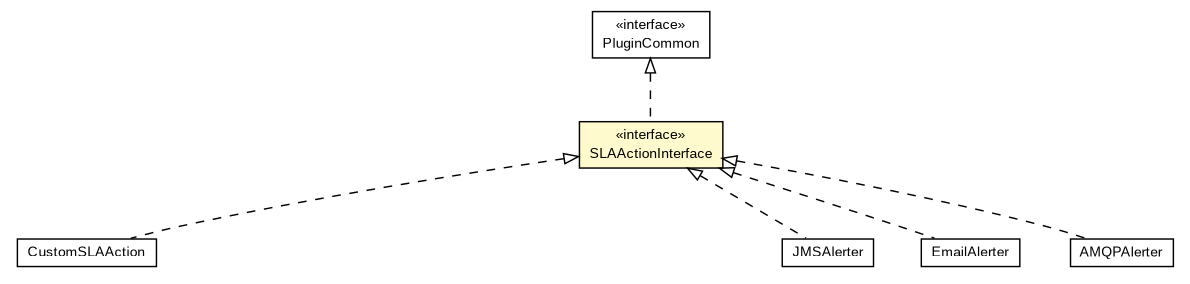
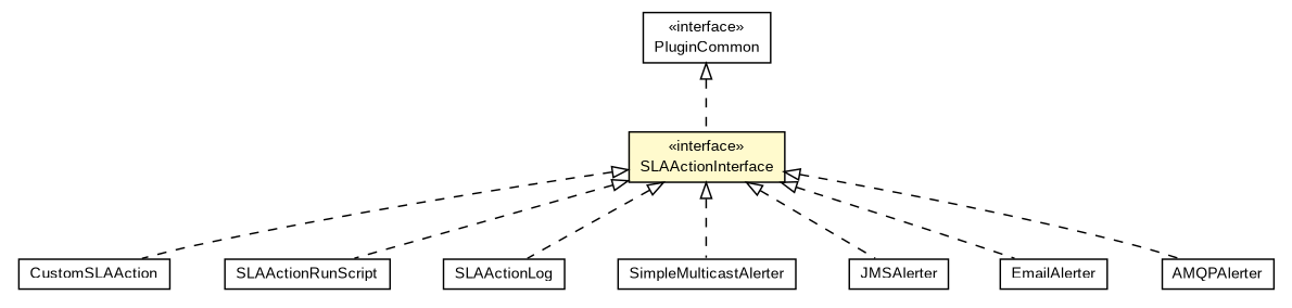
  digraph {
    nodesep=0.25
    ranksep=0.5
    node [fontcolor=black fontname=arial fontsize=10.0 shape=plaintext]
    edge [arrowtail=empty dir=back fontname=arial fontsize=10 headport=p labelfontname=arial labelfontsize=10 style=dashed tailport=p]
    n1 [label=<<table title="org.miloss.fgsms.plugins.CustomSLAAction" border="0" cellborder="1" cellspacing="0" cellpadding="2" port="p" href="../CustomSLAAction.html"> 		<tr><td><table border="0" cellspacing="0" cellpadding="1"> <tr><td align="center" balign="center"> CustomSLAAction </td></tr> 		</table></td></tr> 		</table>>]
    n2 [label=<<table title="org.miloss.fgsms.plugins.PluginCommon" border="0" cellborder="1" cellspacing="0" cellpadding="2" port="p" href="../PluginCommon.html"> 		<tr><td><table border="0" cellspacing="0" cellpadding="1"> <tr><td align="center" balign="center"> &#171;interface&#187; </td></tr> <tr><td align="center" balign="center"> PluginCommon </td></tr> 		</table></td></tr> 		</table>>]
    n3 [label=<<table title="org.miloss.fgsms.plugins.sla.SLAActionInterface" border="0" cellborder="1" cellspacing="0" cellpadding="2" port="p" bgcolor="lemonChiffon" href="./SLAActionInterface.html"> 		<tr><td><table border="0" cellspacing="0" cellpadding="1"> <tr><td align="center" balign="center"> &#171;interface&#187; </td></tr> <tr><td align="center" balign="center"> SLAActionInterface </td></tr> 		</table></td></tr> 		</table>>]
+   n4 [label=<<table title="org.miloss.fgsms.sla.actions.SLAActionRunScript" border="0" cellborder="1" cellspacing="0" cellpadding="2" port="p" href="../../sla/actions/SLAActionRunScript.html"> 		<tr><td><table border="0" cellspacing="0" cellpadding="1"> <tr><td align="center" balign="center"> SLAActionRunScript </td></tr> 		</table></td></tr> 		</table>>]
+   n5 [label=<<table title="org.miloss.fgsms.sla.actions.SLAActionLog" border="0" cellborder="1" cellspacing="0" cellpadding="2" port="p" href="../../sla/actions/SLAActionLog.html"> 		<tr><td><table border="0" cellspacing="0" cellpadding="1"> <tr><td align="center" balign="center"> SLAActionLog </td></tr> 		</table></td></tr> 		</table>>]
+   n6 [label=<<table title="org.miloss.fgsms.sla.actions.SimpleMulticastAlerter" border="0" cellborder="1" cellspacing="0" cellpadding="2" port="p" href="../../sla/actions/SimpleMulticastAlerter.html"> 		<tr><td><table border="0" cellspacing="0" cellpadding="1"> <tr><td align="center" balign="center"> SimpleMulticastAlerter </td></tr> 		</table></td></tr> 		</table>>]
    n7 [label=<<table title="org.miloss.fgsms.sla.actions.JMSAlerter" border="0" cellborder="1" cellspacing="0" cellpadding="2" port="p" href="../../sla/actions/JMSAlerter.html"> 		<tr><td><table border="0" cellspacing="0" cellpadding="1"> <tr><td align="center" balign="center"> JMSAlerter </td></tr> 		</table></td></tr> 		</table>>]
    n8 [label=<<table title="org.miloss.fgsms.sla.actions.EmailAlerter" border="0" cellborder="1" cellspacing="0" cellpadding="2" port="p" href="../../sla/actions/EmailAlerter.html"> 		<tr><td><table border="0" cellspacing="0" cellpadding="1"> <tr><td align="center" balign="center"> EmailAlerter </td></tr> 		</table></td></tr> 		</table>>]
    n9 [label=<<table title="org.miloss.fgsms.sla.actions.AMQPAlerter" border="0" cellborder="1" cellspacing="0" cellpadding="2" port="p" href="../../sla/actions/AMQPAlerter.html"> 		<tr><td><table border="0" cellspacing="0" cellpadding="1"> <tr><td align="center" balign="center"> AMQPAlerter </td></tr> 		</table></td></tr> 		</table>>]
    n2 -> n3
    n3 -> n1
+   n3 -> n4
+   n3 -> n5
+   n3 -> n6
    n3 -> n7
    n3 -> n8
    n3 -> n9
  }
